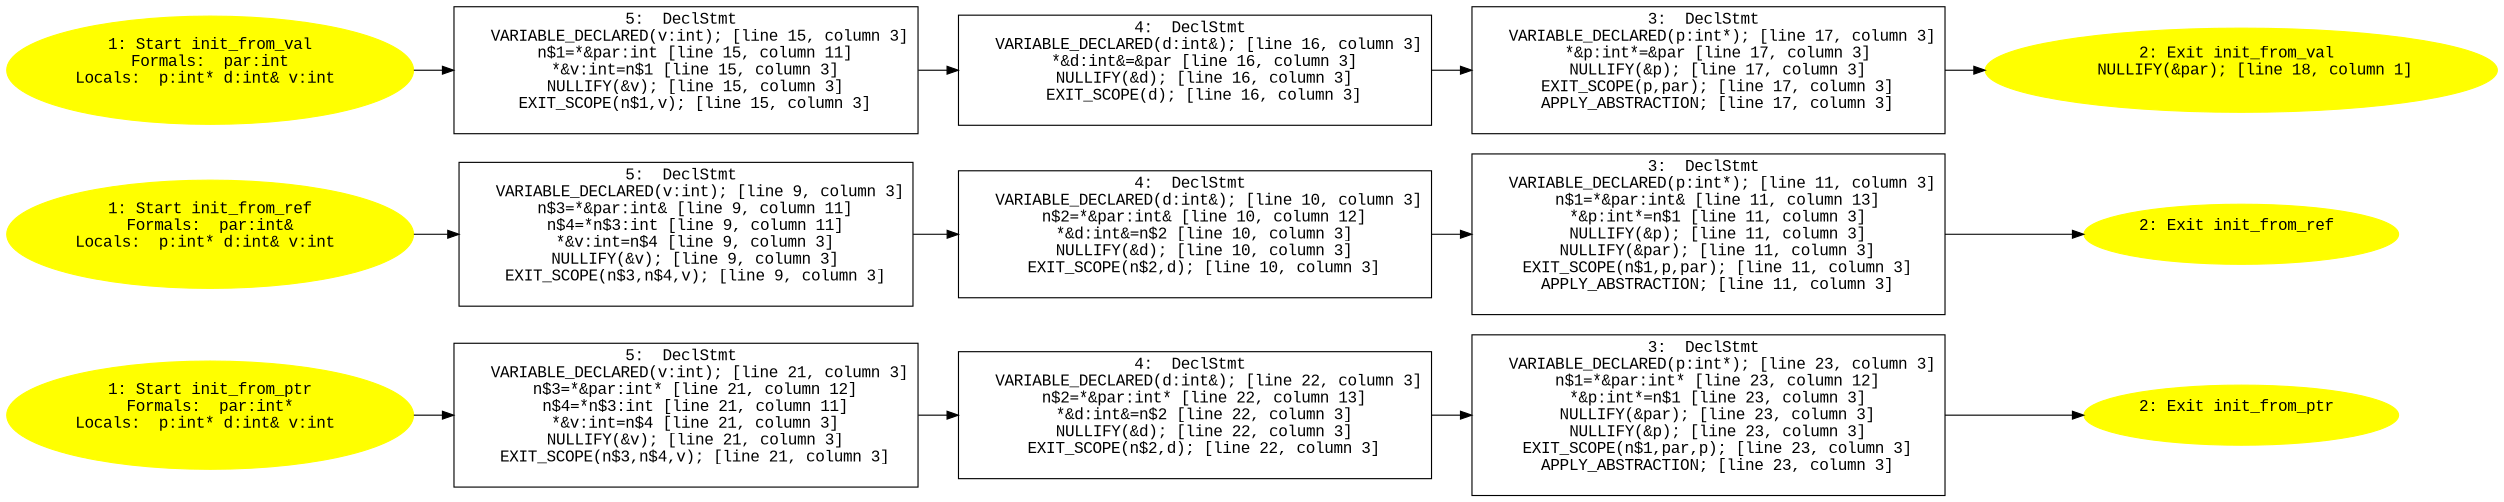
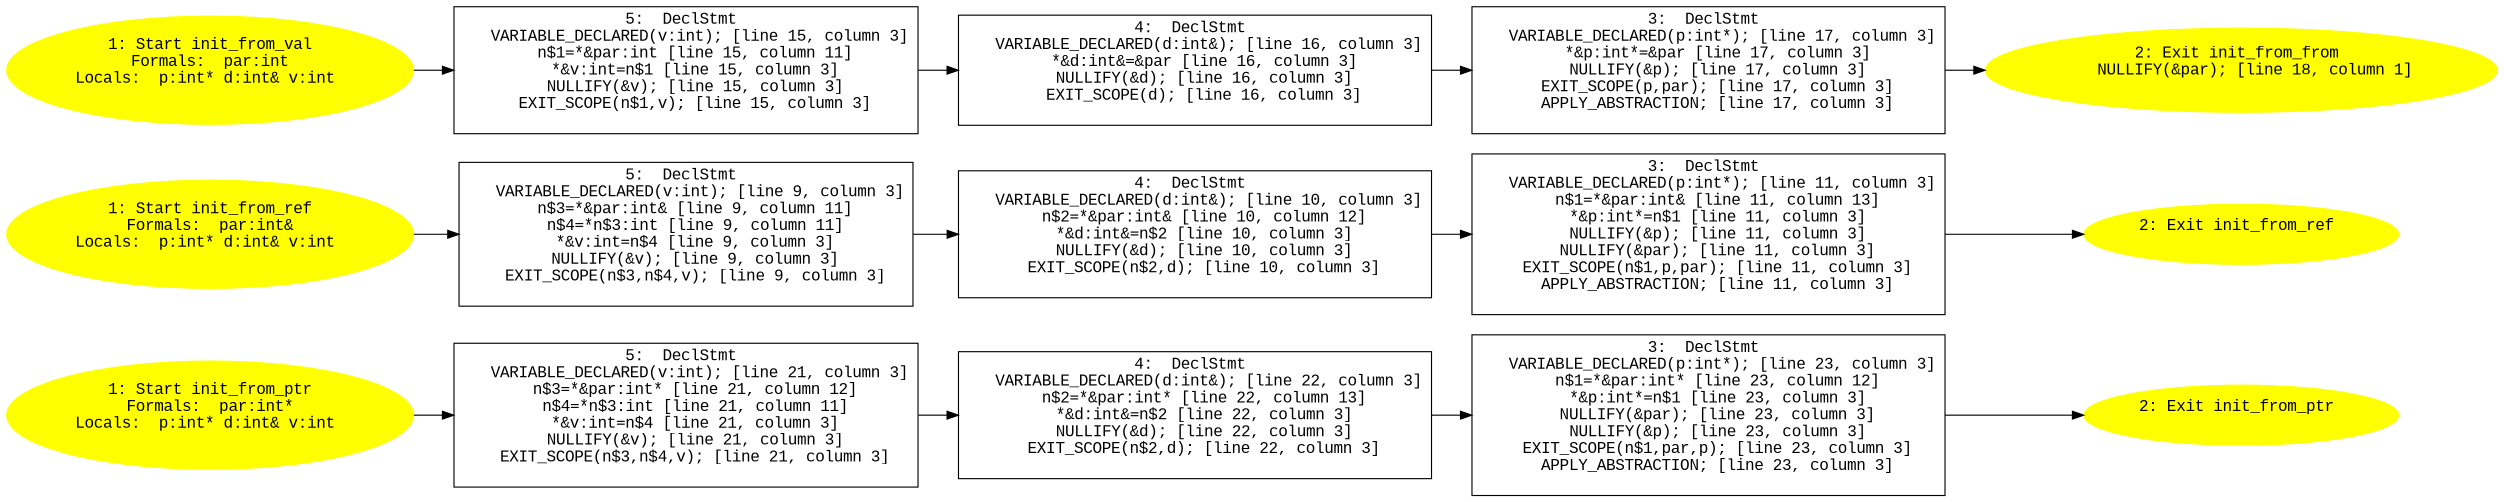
  digraph {
    rankdir=LR
    fontname="Liberation Mono"
    node [fontname="Liberation Mono" shape=box]
    edge [fontname="Liberation Mono"]
    n1 [color=yellow label="1: Start init_from_ptr\nFormals:  par:int*\nLocals:  p:int* d:int& v:int \n  " style=filled shape=""]
    n2 [label="5:  DeclStmt \n   VARIABLE_DECLARED(v:int); [line 21, column 3]\n  n$3=*&par:int* [line 21, column 12]\n  n$4=*n$3:int [line 21, column 11]\n  *&v:int=n$4 [line 21, column 3]\n  NULLIFY(&v); [line 21, column 3]\n  EXIT_SCOPE(n$3,n$4,v); [line 21, column 3]\n "]
    n3 [label="4:  DeclStmt \n   VARIABLE_DECLARED(d:int&); [line 22, column 3]\n  n$2=*&par:int* [line 22, column 13]\n  *&d:int&=n$2 [line 22, column 3]\n  NULLIFY(&d); [line 22, column 3]\n  EXIT_SCOPE(n$2,d); [line 22, column 3]\n "]
    n4 [color=yellow label="2: Exit init_from_ptr \n  " style=filled shape=""]
    n5 [label="3:  DeclStmt \n   VARIABLE_DECLARED(p:int*); [line 23, column 3]\n  n$1=*&par:int* [line 23, column 12]\n  *&p:int*=n$1 [line 23, column 3]\n  NULLIFY(&par); [line 23, column 3]\n  NULLIFY(&p); [line 23, column 3]\n  EXIT_SCOPE(n$1,par,p); [line 23, column 3]\n  APPLY_ABSTRACTION; [line 23, column 3]\n "]
    n6 [color=yellow label="1: Start init_from_ref\nFormals:  par:int&\nLocals:  p:int* d:int& v:int \n  " style=filled shape=""]
    n7 [label="5:  DeclStmt \n   VARIABLE_DECLARED(v:int); [line 9, column 3]\n  n$3=*&par:int& [line 9, column 11]\n  n$4=*n$3:int [line 9, column 11]\n  *&v:int=n$4 [line 9, column 3]\n  NULLIFY(&v); [line 9, column 3]\n  EXIT_SCOPE(n$3,n$4,v); [line 9, column 3]\n "]
    n8 [label="4:  DeclStmt \n   VARIABLE_DECLARED(d:int&); [line 10, column 3]\n  n$2=*&par:int& [line 10, column 12]\n  *&d:int&=n$2 [line 10, column 3]\n  NULLIFY(&d); [line 10, column 3]\n  EXIT_SCOPE(n$2,d); [line 10, column 3]\n "]
    n9 [color=yellow label="2: Exit init_from_ref \n  " style=filled shape=""]
    n10 [label="3:  DeclStmt \n   VARIABLE_DECLARED(p:int*); [line 11, column 3]\n  n$1=*&par:int& [line 11, column 13]\n  *&p:int*=n$1 [line 11, column 3]\n  NULLIFY(&p); [line 11, column 3]\n  NULLIFY(&par); [line 11, column 3]\n  EXIT_SCOPE(n$1,p,par); [line 11, column 3]\n  APPLY_ABSTRACTION; [line 11, column 3]\n "]
    n11 [color=yellow label="1: Start init_from_val\nFormals:  par:int\nLocals:  p:int* d:int& v:int \n  " style=filled shape=""]
    n12 [label="5:  DeclStmt \n   VARIABLE_DECLARED(v:int); [line 15, column 3]\n  n$1=*&par:int [line 15, column 11]\n  *&v:int=n$1 [line 15, column 3]\n  NULLIFY(&v); [line 15, column 3]\n  EXIT_SCOPE(n$1,v); [line 15, column 3]\n "]
    n13 [label="4:  DeclStmt \n   VARIABLE_DECLARED(d:int&); [line 16, column 3]\n  *&d:int&=&par [line 16, column 3]\n  NULLIFY(&d); [line 16, column 3]\n  EXIT_SCOPE(d); [line 16, column 3]\n "]
-   n14 [color=yellow label="2: Exit init_from_val \n   NULLIFY(&par); [line 18, column 1]\n " style=filled shape=""]
+   n14 [color=yellow label="2: Exit init_from_from \n   NULLIFY(&par); [line 18, column 1]\n " style=filled shape=""]
    n15 [label="3:  DeclStmt \n   VARIABLE_DECLARED(p:int*); [line 17, column 3]\n  *&p:int*=&par [line 17, column 3]\n  NULLIFY(&p); [line 17, column 3]\n  EXIT_SCOPE(p,par); [line 17, column 3]\n  APPLY_ABSTRACTION; [line 17, column 3]\n "]
    n1 -> n2
    n2 -> n3
    n3 -> n5
    n5 -> n4
    n6 -> n7
    n7 -> n8
    n8 -> n10
    n10 -> n9
    n11 -> n12
    n12 -> n13
    n13 -> n15
    n15 -> n14
  }
